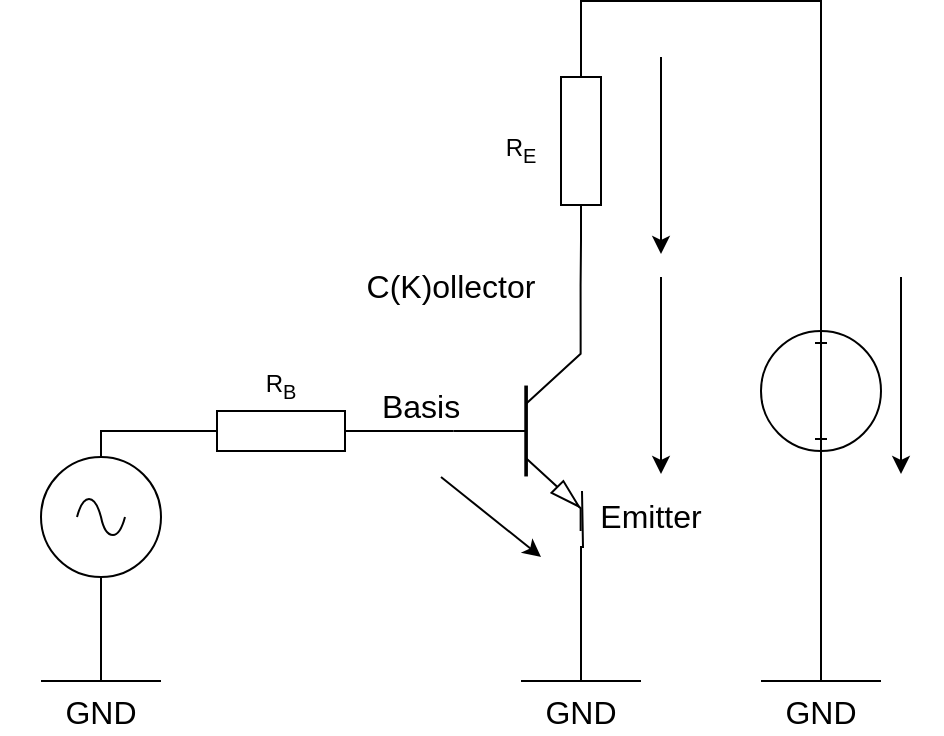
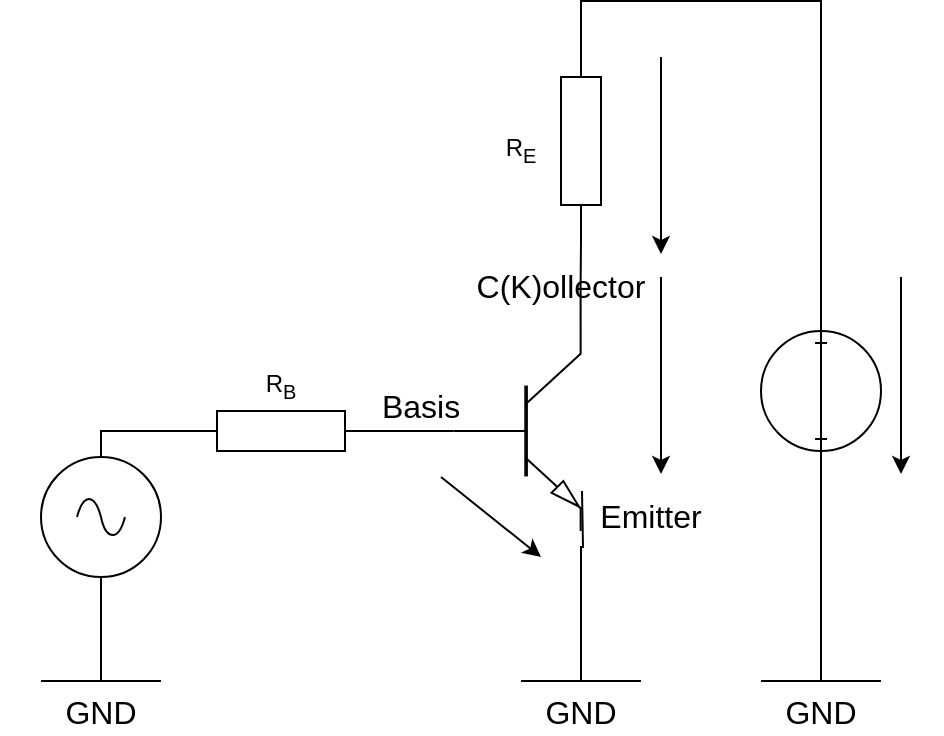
  <mxCell id="0" />
  <mxCell id="1" parent="0" />
  <mxCell id="2" style="edgeStyle=orthogonalEdgeStyle;rounded=0;orthogonalLoop=1;jettySize=auto;html=1;exitX=1;exitY=0;exitDx=0;exitDy=0;exitPerimeter=0;entryX=0;entryY=0.5;entryDx=0;entryDy=0;entryPerimeter=0;endArrow=none;endFill=0;" parent="1" source="20" target="5" edge="1"><mxGeometry relative="1" as="geometry"><mxPoint x="290.5" y="137" as="sourcePoint" /></mxGeometry></mxCell>
  <mxCell id="3" value="" style="pointerEvents=1;verticalLabelPosition=bottom;shadow=0;dashed=0;align=center;html=1;verticalAlign=top;shape=mxgraph.electrical.signal_sources.source;aspect=fixed;points=[[0.5,0,0],[1,0.5,0],[0.5,1,0],[0,0.5,0]];elSignalType=dc3;" parent="1" vertex="1"><mxGeometry x="380" y="157" width="60" height="60" as="geometry" /></mxCell>
  <mxCell id="4" style="edgeStyle=orthogonalEdgeStyle;rounded=0;orthogonalLoop=1;jettySize=auto;html=1;exitX=1;exitY=0.5;exitDx=0;exitDy=0;exitPerimeter=0;entryX=0.5;entryY=0;entryDx=0;entryDy=0;entryPerimeter=0;fontSize=16;endArrow=none;endFill=0;" parent="1" source="5" target="3" edge="1"><mxGeometry relative="1" as="geometry" /></mxCell>
  <mxCell id="5" value="" style="pointerEvents=1;verticalLabelPosition=bottom;shadow=0;dashed=0;align=center;html=1;verticalAlign=top;shape=mxgraph.electrical.resistors.resistor_1;rotation=-90;" parent="1" vertex="1"><mxGeometry x="240" y="52" width="100" height="20" as="geometry" /></mxCell>
  <mxCell id="6" style="edgeStyle=orthogonalEdgeStyle;rounded=0;orthogonalLoop=1;jettySize=auto;html=1;exitX=0.5;exitY=1;exitDx=0;exitDy=0;exitPerimeter=0;entryX=0.5;entryY=1;entryDx=0;entryDy=0;entryPerimeter=0;fontSize=16;endArrow=none;endFill=0;" parent="1" source="7" edge="1"><mxGeometry relative="1" as="geometry"><mxPoint x="50" y="280" as="targetPoint" /></mxGeometry></mxCell>
  <mxCell id="7" value="GND&lt;br style=&quot;font-size: 16px;&quot;&gt;" style="pointerEvents=1;verticalLabelPosition=bottom;shadow=0;dashed=0;align=center;html=1;verticalAlign=top;shape=mxgraph.electrical.signal_sources.vss2;fontSize=16;flipV=1;" parent="1" vertex="1"><mxGeometry x="20" y="292" width="60" height="40" as="geometry" /></mxCell>
  <mxCell id="8" style="edgeStyle=orthogonalEdgeStyle;rounded=0;orthogonalLoop=1;jettySize=auto;html=1;exitX=0.5;exitY=1;exitDx=0;exitDy=0;exitPerimeter=0;entryX=0.7;entryY=1;entryDx=0;entryDy=0;entryPerimeter=0;fontSize=16;endArrow=none;endFill=0;" parent="1" source="9" edge="1"><mxGeometry relative="1" as="geometry"><mxPoint x="290.5" y="237" as="targetPoint" /></mxGeometry></mxCell>
  <mxCell id="9" value="GND&lt;br style=&quot;font-size: 16px;&quot;&gt;" style="pointerEvents=1;verticalLabelPosition=bottom;shadow=0;dashed=0;align=center;html=1;verticalAlign=top;shape=mxgraph.electrical.signal_sources.vss2;fontSize=16;flipV=1;" parent="1" vertex="1"><mxGeometry x="260" y="292" width="60" height="40" as="geometry" /></mxCell>
  <mxCell id="10" style="edgeStyle=orthogonalEdgeStyle;rounded=0;orthogonalLoop=1;jettySize=auto;html=1;exitX=0.5;exitY=1;exitDx=0;exitDy=0;exitPerimeter=0;entryX=0.5;entryY=1;entryDx=0;entryDy=0;entryPerimeter=0;fontSize=16;endArrow=none;endFill=0;" parent="1" source="11" target="3" edge="1"><mxGeometry relative="1" as="geometry" /></mxCell>
  <mxCell id="11" value="GND&lt;br style=&quot;font-size: 16px;&quot;&gt;" style="pointerEvents=1;verticalLabelPosition=bottom;shadow=0;dashed=0;align=center;html=1;verticalAlign=top;shape=mxgraph.electrical.signal_sources.vss2;fontSize=16;flipV=1;" parent="1" vertex="1"><mxGeometry x="380" y="292" width="60" height="40" as="geometry" /></mxCell>
  <mxCell id="12" style="rounded=0;orthogonalLoop=1;jettySize=auto;html=1;exitX=0.5;exitY=0;exitDx=0;exitDy=0;exitPerimeter=0;entryX=0.5;entryY=1;entryDx=0;entryDy=0;entryPerimeter=0;fontSize=16;endArrow=none;endFill=0;" parent="1" source="3" target="3" edge="1"><mxGeometry relative="1" as="geometry" /></mxCell>
  <mxCell id="13" value="" style="edgeStyle=none;orthogonalLoop=1;jettySize=auto;html=1;rounded=0;fontSize=16;endArrow=classic;endFill=1;curved=1;" parent="1" edge="1"><mxGeometry width="100" relative="1" as="geometry"><mxPoint x="220" y="230" as="sourcePoint" /><mxPoint x="270" y="270" as="targetPoint" /><Array as="points" /></mxGeometry></mxCell>
  <mxCell id="14" value="" style="edgeStyle=none;orthogonalLoop=1;jettySize=auto;html=1;rounded=0;fontSize=16;endArrow=classic;endFill=1;curved=1;" parent="1" edge="1"><mxGeometry width="100" relative="1" as="geometry"><mxPoint x="330" y="130" as="sourcePoint" /><mxPoint x="330" y="228.5" as="targetPoint" /><Array as="points" /></mxGeometry></mxCell>
  <mxCell id="15" value="" style="edgeStyle=none;orthogonalLoop=1;jettySize=auto;html=1;rounded=0;fontSize=16;endArrow=classic;endFill=1;curved=1;" parent="1" edge="1"><mxGeometry x="0.015" y="110" width="100" relative="1" as="geometry"><mxPoint x="450" y="130" as="sourcePoint" /><mxPoint x="450" y="228.5" as="targetPoint" /><Array as="points" /><mxPoint as="offset" /></mxGeometry></mxCell>
  <mxCell id="16" value="" style="edgeStyle=none;orthogonalLoop=1;jettySize=auto;html=1;rounded=0;fontSize=16;endArrow=classic;endFill=1;curved=1;" parent="1" edge="1"><mxGeometry width="100" relative="1" as="geometry"><mxPoint x="330" y="20" as="sourcePoint" /><mxPoint x="330" y="118.5" as="targetPoint" /><Array as="points" /></mxGeometry></mxCell>
- <mxCell id="17" value="C(K)ollector" style="text;html=1;align=center;verticalAlign=middle;resizable=0;points=[];autosize=1;strokeColor=none;fillColor=none;fontSize=16;" parent="1" vertex="1"><mxGeometry x="170" y="120" width="110" height="30" as="geometry" /></mxCell>
+ <mxCell id="17" value="C(K)ollector" style="text;html=1;align=center;verticalAlign=middle;resizable=0;points=[];autosize=1;strokeColor=none;fillColor=none;fontSize=16;" parent="1" vertex="1"><mxGeometry x="225" y="120" width="110" height="30" as="geometry" /></mxCell>
  <mxCell id="18" value="Basis" style="text;html=1;align=center;verticalAlign=middle;resizable=0;points=[];autosize=1;strokeColor=none;fillColor=none;fontSize=16;" parent="1" vertex="1"><mxGeometry x="180" y="180" width="60" height="30" as="geometry" /></mxCell>
  <mxCell id="19" value="Emitter" style="text;html=1;align=center;verticalAlign=middle;resizable=0;points=[];autosize=1;strokeColor=none;fillColor=none;fontSize=16;" parent="1" vertex="1"><mxGeometry x="290" y="235" width="70" height="30" as="geometry" /></mxCell>
  <mxCell id="20" value="" style="verticalLabelPosition=bottom;shadow=0;dashed=0;align=center;html=1;verticalAlign=top;shape=mxgraph.electrical.transistors.npn_transistor_5;" parent="1" vertex="1"><mxGeometry x="226" y="157" width="64" height="100" as="geometry" /></mxCell>
  <mxCell id="21" value="" style="pointerEvents=1;verticalLabelPosition=bottom;shadow=0;dashed=0;align=center;html=1;verticalAlign=top;shape=mxgraph.electrical.signal_sources.source;aspect=fixed;points=[[0.5,0,0],[1,0.5,0],[0.5,1,0],[0,0.5,0]];elSignalType=ac;" parent="1" vertex="1"><mxGeometry x="20" y="220" width="60" height="60" as="geometry" /></mxCell>
  <mxCell id="22" value="R&lt;sub&gt;E&lt;/sub&gt;" style="text;html=1;align=center;verticalAlign=middle;resizable=0;points=[];autosize=1;strokeColor=none;fillColor=none;" parent="1" vertex="1"><mxGeometry x="240" y="52" width="40" height="30" as="geometry" /></mxCell>
  <mxCell id="23" style="edgeStyle=orthogonalEdgeStyle;rounded=0;orthogonalLoop=1;jettySize=auto;html=1;entryX=0.5;entryY=0;entryDx=0;entryDy=0;entryPerimeter=0;endArrow=none;endFill=0;" parent="1" source="25" target="21" edge="1"><mxGeometry relative="1" as="geometry"><Array as="points"><mxPoint x="50" y="207" /></Array></mxGeometry></mxCell>
  <mxCell id="24" style="edgeStyle=orthogonalEdgeStyle;rounded=0;orthogonalLoop=1;jettySize=auto;html=1;exitX=1;exitY=0.5;exitDx=0;exitDy=0;exitPerimeter=0;entryX=0;entryY=0.5;entryDx=0;entryDy=0;entryPerimeter=0;endArrow=none;endFill=0;" parent="1" source="25" target="20" edge="1"><mxGeometry relative="1" as="geometry" /></mxCell>
  <mxCell id="25" value="" style="pointerEvents=1;verticalLabelPosition=bottom;shadow=0;dashed=0;align=center;html=1;verticalAlign=top;shape=mxgraph.electrical.resistors.resistor_1;" parent="1" vertex="1"><mxGeometry x="90" y="197" width="100" height="20" as="geometry" /></mxCell>
  <mxCell id="26" value="R&lt;sub&gt;B&lt;/sub&gt;" style="text;html=1;align=center;verticalAlign=middle;resizable=0;points=[];autosize=1;strokeColor=none;fillColor=none;" parent="1" vertex="1"><mxGeometry x="120" y="170" width="40" height="30" as="geometry" /></mxCell>
